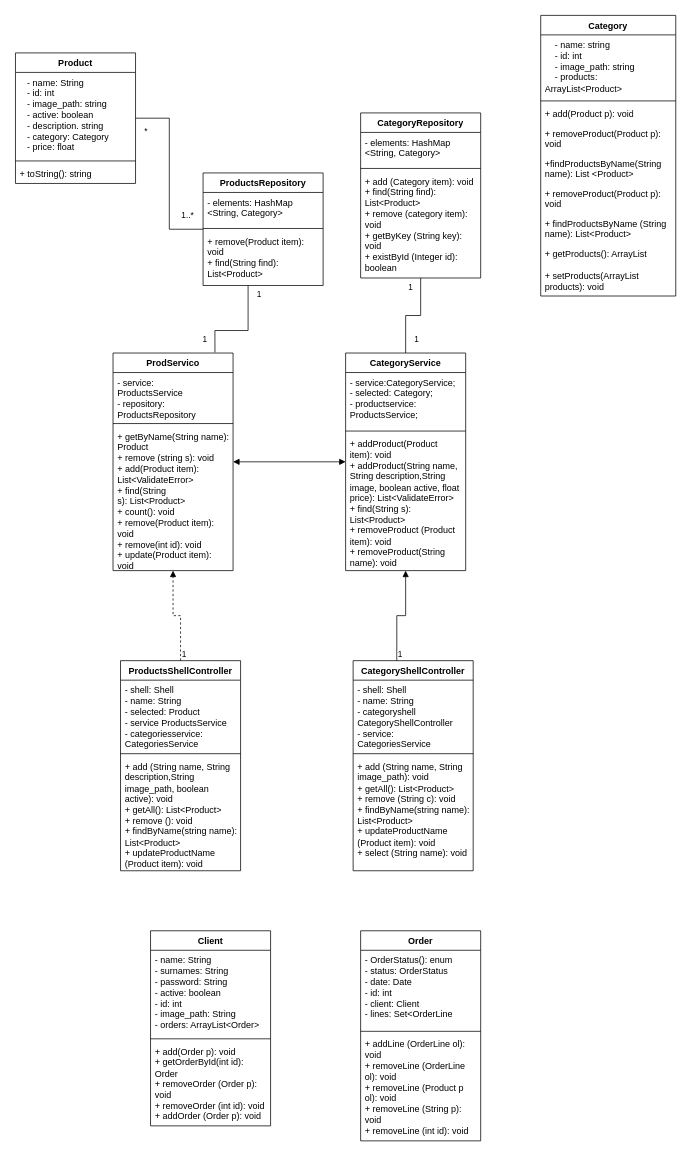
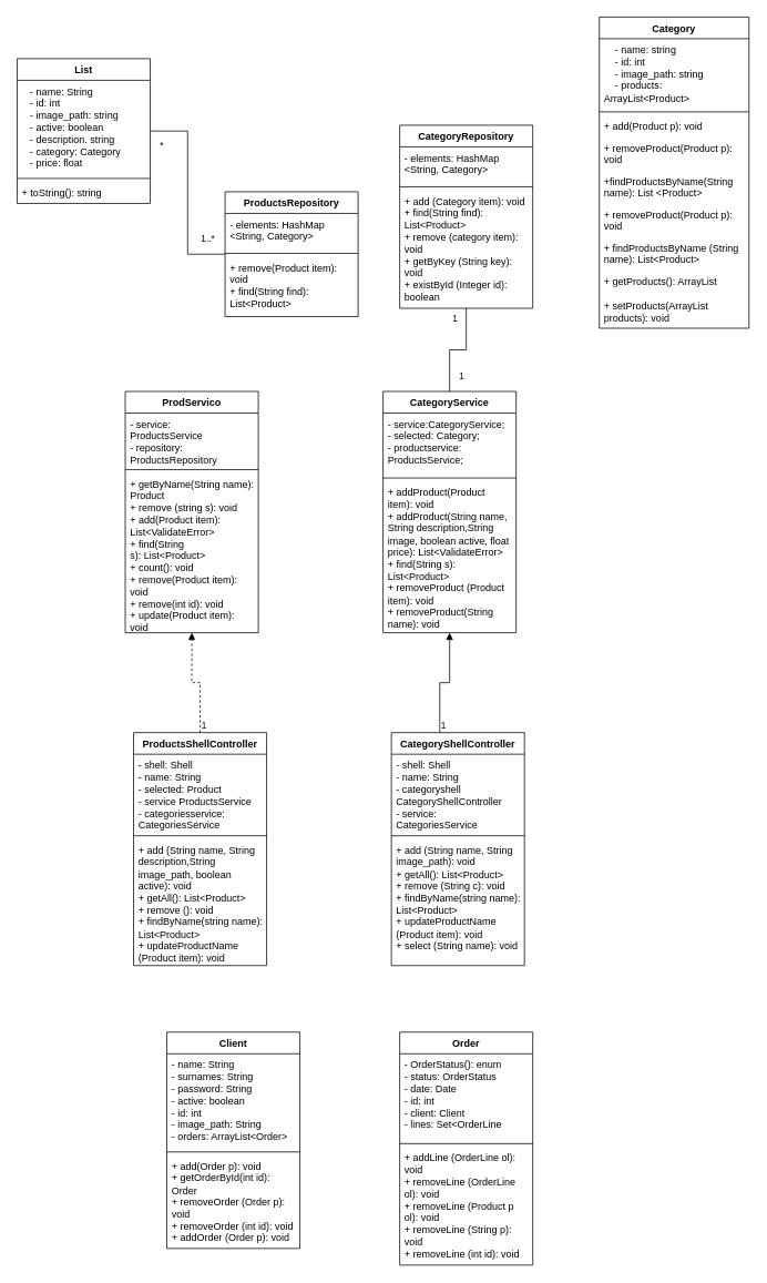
  <mxCell id="0" />
  <mxCell id="1" parent="0" />
- <mxCell id="2" value="Product" style="swimlane;fontStyle=1;align=center;verticalAlign=top;childLayout=stackLayout;horizontal=1;startSize=26;horizontalStack=0;resizeParent=1;resizeParentMax=0;resizeLast=0;collapsible=1;marginBottom=0;whiteSpace=wrap;html=1;" parent="1" vertex="1"><mxGeometry x="20" y="70" width="160" height="174" as="geometry" /></mxCell>
+ <mxCell id="2" value="List" style="swimlane;fontStyle=1;align=center;verticalAlign=top;childLayout=stackLayout;horizontal=1;startSize=26;horizontalStack=0;resizeParent=1;resizeParentMax=0;resizeLast=0;collapsible=1;marginBottom=0;whiteSpace=wrap;html=1;" parent="1" vertex="1"><mxGeometry x="20" y="70" width="160" height="174" as="geometry" /></mxCell>
  <mxCell id="3" value="&lt;div&gt;&amp;nbsp; &amp;nbsp;- name: String&lt;/div&gt;&lt;div&gt;&amp;nbsp; &amp;nbsp;- id: int&lt;/div&gt;&lt;div&gt;&amp;nbsp; &amp;nbsp;- image_path: string&lt;/div&gt;&lt;div&gt;&amp;nbsp; &amp;nbsp;- active: boolean&lt;/div&gt;&lt;div&gt;&amp;nbsp; &amp;nbsp;- description. string&lt;/div&gt;&lt;div&gt;&amp;nbsp; &amp;nbsp;- category: Category&lt;/div&gt;&lt;div&gt;&amp;nbsp; &amp;nbsp;- price: float&lt;/div&gt;" style="text;strokeColor=none;fillColor=none;align=left;verticalAlign=top;spacingLeft=4;spacingRight=4;overflow=hidden;rotatable=0;points=[[0,0.5],[1,0.5]];portConstraint=eastwest;whiteSpace=wrap;html=1;" parent="2" vertex="1"><mxGeometry y="26" width="160" height="114" as="geometry" /></mxCell>
  <mxCell id="4" value="" style="line;strokeWidth=1;fillColor=none;align=left;verticalAlign=middle;spacingTop=-1;spacingLeft=3;spacingRight=3;rotatable=0;labelPosition=right;points=[];portConstraint=eastwest;strokeColor=inherit;" parent="2" vertex="1"><mxGeometry y="140" width="160" height="8" as="geometry" /></mxCell>
  <mxCell id="5" value="+ toString(): string" style="text;strokeColor=none;fillColor=none;align=left;verticalAlign=top;spacingLeft=4;spacingRight=4;overflow=hidden;rotatable=0;points=[[0,0.5],[1,0.5]];portConstraint=eastwest;whiteSpace=wrap;html=1;" parent="2" vertex="1"><mxGeometry y="148" width="160" height="26" as="geometry" /></mxCell>
  <mxCell id="6" value="Category" style="swimlane;fontStyle=1;align=center;verticalAlign=top;childLayout=stackLayout;horizontal=1;startSize=26;horizontalStack=0;resizeParent=1;resizeParentMax=0;resizeLast=0;collapsible=1;marginBottom=0;whiteSpace=wrap;html=1;" parent="1" vertex="1"><mxGeometry x="720" y="20" width="180" height="374" as="geometry" /></mxCell>
  <mxCell id="7" value="&lt;div&gt;&amp;nbsp; &amp;nbsp; - name: string&lt;/div&gt;&lt;div&gt;&amp;nbsp; &amp;nbsp; - id: int&lt;/div&gt;&lt;div&gt;&amp;nbsp; &amp;nbsp; - image_path: string&lt;/div&gt;&lt;div&gt;&lt;span style=&quot;background-color: initial;&quot;&gt;&amp;nbsp; &amp;nbsp; - products:&amp;nbsp;&lt;/span&gt;&lt;br&gt;&lt;/div&gt;ArrayList&amp;lt;Product&amp;gt;" style="text;strokeColor=none;fillColor=none;align=left;verticalAlign=top;spacingLeft=4;spacingRight=4;overflow=hidden;rotatable=0;points=[[0,0.5],[1,0.5]];portConstraint=eastwest;whiteSpace=wrap;html=1;" parent="6" vertex="1"><mxGeometry y="26" width="180" height="84" as="geometry" /></mxCell>
  <mxCell id="8" value="" style="line;strokeWidth=1;fillColor=none;align=left;verticalAlign=middle;spacingTop=-1;spacingLeft=3;spacingRight=3;rotatable=0;labelPosition=right;points=[];portConstraint=eastwest;strokeColor=inherit;" parent="6" vertex="1"><mxGeometry y="110" width="180" height="8" as="geometry" /></mxCell>
  <mxCell id="9" value="+ add(Product p): void" style="text;strokeColor=none;fillColor=none;align=left;verticalAlign=top;spacingLeft=4;spacingRight=4;overflow=hidden;rotatable=0;points=[[0,0.5],[1,0.5]];portConstraint=eastwest;whiteSpace=wrap;html=1;" parent="6" vertex="1"><mxGeometry y="118" width="180" height="26" as="geometry" /></mxCell>
  <mxCell id="10" value="+ removeProduct(Product p): void&amp;nbsp;" style="text;strokeColor=none;fillColor=none;align=left;verticalAlign=top;spacingLeft=4;spacingRight=4;overflow=hidden;rotatable=0;points=[[0,0.5],[1,0.5]];portConstraint=eastwest;whiteSpace=wrap;html=1;" parent="6" vertex="1"><mxGeometry y="144" width="180" height="40" as="geometry" /></mxCell>
  <mxCell id="11" value="+findProductsByName(String name): List &amp;lt;Product&amp;gt;" style="text;strokeColor=none;fillColor=none;align=left;verticalAlign=top;spacingLeft=4;spacingRight=4;overflow=hidden;rotatable=0;points=[[0,0.5],[1,0.5]];portConstraint=eastwest;whiteSpace=wrap;html=1;" parent="6" vertex="1"><mxGeometry y="184" width="180" height="40" as="geometry" /></mxCell>
  <mxCell id="12" value="+ removeProduct(Product p): void" style="text;strokeColor=none;fillColor=none;align=left;verticalAlign=top;spacingLeft=4;spacingRight=4;overflow=hidden;rotatable=0;points=[[0,0.5],[1,0.5]];portConstraint=eastwest;whiteSpace=wrap;html=1;" parent="6" vertex="1"><mxGeometry y="224" width="180" height="40" as="geometry" /></mxCell>
  <mxCell id="13" value="&lt;div&gt;+ findProductsByName (String name): List&amp;lt;Product&amp;gt;&lt;br&gt;&lt;/div&gt;" style="text;strokeColor=none;fillColor=none;align=left;verticalAlign=top;spacingLeft=4;spacingRight=4;overflow=hidden;rotatable=0;points=[[0,0.5],[1,0.5]];portConstraint=eastwest;whiteSpace=wrap;html=1;" parent="6" vertex="1"><mxGeometry y="264" width="180" height="40" as="geometry" /></mxCell>
  <mxCell id="14" value="+ getProducts(): ArrayList" style="text;strokeColor=none;fillColor=none;align=left;verticalAlign=top;spacingLeft=4;spacingRight=4;overflow=hidden;rotatable=0;points=[[0,0.5],[1,0.5]];portConstraint=eastwest;whiteSpace=wrap;html=1;" parent="6" vertex="1"><mxGeometry y="304" width="180" height="30" as="geometry" /></mxCell>
  <mxCell id="15" value="+ setProducts(ArrayList products): void" style="text;strokeColor=none;fillColor=none;align=left;verticalAlign=top;spacingLeft=4;spacingRight=4;overflow=hidden;rotatable=0;points=[[0,0.5],[1,0.5]];portConstraint=eastwest;whiteSpace=wrap;html=1;" parent="6" vertex="1"><mxGeometry y="334" width="180" height="40" as="geometry" /></mxCell>
  <mxCell id="16" value="ProdServico" style="swimlane;fontStyle=1;align=center;verticalAlign=top;childLayout=stackLayout;horizontal=1;startSize=26;horizontalStack=0;resizeParent=1;resizeParentMax=0;resizeLast=0;collapsible=1;marginBottom=0;whiteSpace=wrap;html=1;" parent="1" vertex="1"><mxGeometry x="150" y="470" width="160" height="290" as="geometry" /></mxCell>
  <mxCell id="17" value="&lt;div&gt;- service:&lt;/div&gt;ProductsService&amp;nbsp;&lt;div&gt;-&lt;span style=&quot;background-color: initial;&quot;&gt;&amp;nbsp;repository:&amp;nbsp;&lt;/span&gt;&lt;/div&gt;ProductsRepository" style="text;strokeColor=none;fillColor=none;align=left;verticalAlign=top;spacingLeft=4;spacingRight=4;overflow=hidden;rotatable=0;points=[[0,0.5],[1,0.5]];portConstraint=eastwest;whiteSpace=wrap;html=1;" parent="16" vertex="1"><mxGeometry y="26" width="160" height="64" as="geometry" /></mxCell>
  <mxCell id="18" value="" style="line;strokeWidth=1;fillColor=none;align=left;verticalAlign=middle;spacingTop=-1;spacingLeft=3;spacingRight=3;rotatable=0;labelPosition=right;points=[];portConstraint=eastwest;strokeColor=inherit;" parent="16" vertex="1"><mxGeometry y="90" width="160" height="8" as="geometry" /></mxCell>
  <mxCell id="19" value="+ getByName(String name): Product&lt;br&gt;+ remove (string s): void&lt;br&gt;+ add(Product item): List&amp;lt;ValidateError&amp;gt;&lt;br&gt;+ find(String s):&amp;nbsp;List&amp;lt;Product&amp;gt;&amp;nbsp;&lt;br&gt;+ count(): void&lt;br&gt;+&amp;nbsp;remove(Product item): void&lt;br&gt;+&amp;nbsp;remove(int id): void&lt;br&gt;+&amp;nbsp;update(Product item): void&lt;br&gt;&lt;br&gt;" style="text;strokeColor=none;fillColor=none;align=left;verticalAlign=top;spacingLeft=4;spacingRight=4;overflow=hidden;rotatable=0;points=[[0,0.5],[1,0.5]];portConstraint=eastwest;whiteSpace=wrap;html=1;" parent="16" vertex="1"><mxGeometry y="98" width="160" height="192" as="geometry" /></mxCell>
  <mxCell id="20" value="CategoryService" style="swimlane;fontStyle=1;align=center;verticalAlign=top;childLayout=stackLayout;horizontal=1;startSize=26;horizontalStack=0;resizeParent=1;resizeParentMax=0;resizeLast=0;collapsible=1;marginBottom=0;whiteSpace=wrap;html=1;" parent="1" vertex="1"><mxGeometry x="460" y="470" width="160" height="290" as="geometry" /></mxCell>
  <mxCell id="21" value="- service:CategoryService;&lt;br&gt;- selected: Category;&lt;br&gt;- productservice: ProductsService;" style="text;strokeColor=none;fillColor=none;align=left;verticalAlign=top;spacingLeft=4;spacingRight=4;overflow=hidden;rotatable=0;points=[[0,0.5],[1,0.5]];portConstraint=eastwest;whiteSpace=wrap;html=1;" parent="20" vertex="1"><mxGeometry y="26" width="160" height="74" as="geometry" /></mxCell>
  <mxCell id="22" value="" style="line;strokeWidth=1;fillColor=none;align=left;verticalAlign=middle;spacingTop=-1;spacingLeft=3;spacingRight=3;rotatable=0;labelPosition=right;points=[];portConstraint=eastwest;strokeColor=inherit;" parent="20" vertex="1"><mxGeometry y="100" width="160" height="8" as="geometry" /></mxCell>
  <mxCell id="23" value="+ addProduct(Product item): void&lt;br&gt;+ addProduct(String name, String description,String image, boolean active, float price): List&amp;lt;ValidateError&amp;gt;&lt;br&gt;+ find(String s): List&amp;lt;Product&amp;gt;&lt;br&gt;+ removeProduct (Product item): void&lt;br&gt;+ removeProduct(String name): void&lt;br&gt;" style="text;strokeColor=none;fillColor=none;align=left;verticalAlign=top;spacingLeft=4;spacingRight=4;overflow=hidden;rotatable=0;points=[[0,0.5],[1,0.5]];portConstraint=eastwest;whiteSpace=wrap;html=1;" parent="20" vertex="1"><mxGeometry y="108" width="160" height="182" as="geometry" /></mxCell>
- <mxCell id="24" value="" style="endArrow=block;startArrow=block;endFill=1;startFill=1;html=1;rounded=0;" parent="1" source="16" target="20" edge="1"><mxGeometry width="160" relative="1" as="geometry"><mxPoint x="660" y="540" as="sourcePoint" /><mxPoint x="820" y="540" as="targetPoint" /></mxGeometry></mxCell>
  <mxCell id="25" value="ProductsRepository" style="swimlane;fontStyle=1;align=center;verticalAlign=top;childLayout=stackLayout;horizontal=1;startSize=26;horizontalStack=0;resizeParent=1;resizeParentMax=0;resizeLast=0;collapsible=1;marginBottom=0;whiteSpace=wrap;html=1;" parent="1" vertex="1"><mxGeometry x="270" y="230" width="160" height="150" as="geometry" /></mxCell>
  <mxCell id="26" value="- elements: HashMap &amp;lt;String, Category&amp;gt;" style="text;strokeColor=none;fillColor=none;align=left;verticalAlign=top;spacingLeft=4;spacingRight=4;overflow=hidden;rotatable=0;points=[[0,0.5],[1,0.5]];portConstraint=eastwest;whiteSpace=wrap;html=1;" parent="25" vertex="1"><mxGeometry y="26" width="160" height="44" as="geometry" /></mxCell>
  <mxCell id="27" value="" style="line;strokeWidth=1;fillColor=none;align=left;verticalAlign=middle;spacingTop=-1;spacingLeft=3;spacingRight=3;rotatable=0;labelPosition=right;points=[];portConstraint=eastwest;strokeColor=inherit;" parent="25" vertex="1"><mxGeometry y="70" width="160" height="8" as="geometry" /></mxCell>
  <mxCell id="28" value="+ remove(Product item): void&lt;br&gt;+ find(String find): List&amp;lt;Product&amp;gt;&amp;nbsp;" style="text;strokeColor=none;fillColor=none;align=left;verticalAlign=top;spacingLeft=4;spacingRight=4;overflow=hidden;rotatable=0;points=[[0,0.5],[1,0.5]];portConstraint=eastwest;whiteSpace=wrap;html=1;" parent="25" vertex="1"><mxGeometry y="78" width="160" height="72" as="geometry" /></mxCell>
  <mxCell id="29" value="" style="endArrow=none;html=1;edgeStyle=orthogonalEdgeStyle;rounded=0;" parent="1" source="2" target="25" edge="1"><mxGeometry relative="1" as="geometry"><mxPoint x="180" y="730" as="sourcePoint" /><mxPoint x="340" y="730" as="targetPoint" /></mxGeometry></mxCell>
  <mxCell id="30" value="*" style="edgeLabel;resizable=0;html=1;align=left;verticalAlign=bottom;" parent="29" connectable="0" vertex="1"><mxGeometry x="-1" relative="1" as="geometry"><mxPoint x="10" y="26" as="offset" /></mxGeometry></mxCell>
  <mxCell id="31" value="1..*" style="edgeLabel;resizable=0;html=1;align=right;verticalAlign=bottom;" parent="29" connectable="0" vertex="1"><mxGeometry x="1" relative="1" as="geometry"><mxPoint x="-12" y="-11" as="offset" /></mxGeometry></mxCell>
- <mxCell id="32" value="" style="endArrow=none;html=1;edgeStyle=orthogonalEdgeStyle;rounded=0;entryX=0.849;entryY=-0.003;entryDx=0;entryDy=0;entryPerimeter=0;" parent="1" source="25" target="16" edge="1"><mxGeometry relative="1" as="geometry"><mxPoint x="180" y="730" as="sourcePoint" /><mxPoint x="340" y="730" as="targetPoint" /><Array as="points"><mxPoint x="330" y="440" /><mxPoint x="286" y="440" /></Array></mxGeometry></mxCell>
- <mxCell id="33" value="1" style="edgeLabel;resizable=0;html=1;align=left;verticalAlign=bottom;" parent="32" connectable="0" vertex="1"><mxGeometry x="-1" relative="1" as="geometry"><mxPoint x="10" y="20" as="offset" /></mxGeometry></mxCell>
- <mxCell id="34" value="1" style="edgeLabel;resizable=0;html=1;align=right;verticalAlign=bottom;" parent="32" connectable="0" vertex="1"><mxGeometry x="1" relative="1" as="geometry"><mxPoint x="-10" y="-9" as="offset" /></mxGeometry></mxCell>
  <mxCell id="35" value="ProductsShellController" style="swimlane;fontStyle=1;align=center;verticalAlign=top;childLayout=stackLayout;horizontal=1;startSize=26;horizontalStack=0;resizeParent=1;resizeParentMax=0;resizeLast=0;collapsible=1;marginBottom=0;whiteSpace=wrap;html=1;" vertex="1" parent="1"><mxGeometry x="160" y="880" width="160" height="280" as="geometry" /></mxCell>
  <mxCell id="36" value="- shell: Shell&lt;br&gt;- name: String&lt;br&gt;- selected: Product&lt;br&gt;- service ProductsService&lt;br&gt;- categoriesservice: CategoriesService" style="text;strokeColor=none;fillColor=none;align=left;verticalAlign=top;spacingLeft=4;spacingRight=4;overflow=hidden;rotatable=0;points=[[0,0.5],[1,0.5]];portConstraint=eastwest;whiteSpace=wrap;html=1;" vertex="1" parent="35"><mxGeometry y="26" width="160" height="94" as="geometry" /></mxCell>
  <mxCell id="37" value="" style="line;strokeWidth=1;fillColor=none;align=left;verticalAlign=middle;spacingTop=-1;spacingLeft=3;spacingRight=3;rotatable=0;labelPosition=right;points=[];portConstraint=eastwest;strokeColor=inherit;" vertex="1" parent="35"><mxGeometry y="120" width="160" height="8" as="geometry" /></mxCell>
  <mxCell id="38" value="+ add (String name, String description,String image_path, boolean active): void&lt;br style=&quot;border-color: var(--border-color);&quot;&gt;+ getAll(): List&amp;lt;Product&amp;gt;&lt;br style=&quot;border-color: var(--border-color);&quot;&gt;+ remove (): void&lt;br style=&quot;border-color: var(--border-color);&quot;&gt;+ findByName(string name): List&amp;lt;Product&amp;gt;&lt;br&gt;+ updateProductName (Product item): void" style="text;strokeColor=none;fillColor=none;align=left;verticalAlign=top;spacingLeft=4;spacingRight=4;overflow=hidden;rotatable=0;points=[[0,0.5],[1,0.5]];portConstraint=eastwest;whiteSpace=wrap;html=1;" vertex="1" parent="35"><mxGeometry y="128" width="160" height="152" as="geometry" /></mxCell>
  <mxCell id="39" value="" style="endArrow=block;endFill=1;html=1;edgeStyle=orthogonalEdgeStyle;align=left;verticalAlign=top;rounded=0;dashed=1;" edge="1" parent="1" source="35" target="16"><mxGeometry x="-0.367" y="-30" relative="1" as="geometry"><mxPoint x="340" y="910" as="sourcePoint" /><mxPoint x="500" y="910" as="targetPoint" /><Array as="points"><mxPoint x="240" y="820" /><mxPoint x="230" y="820" /></Array><mxPoint as="offset" /></mxGeometry></mxCell>
  <mxCell id="40" value="1" style="edgeLabel;resizable=0;html=1;align=left;verticalAlign=bottom;" connectable="0" vertex="1" parent="39"><mxGeometry x="-1" relative="1" as="geometry" /></mxCell>
  <mxCell id="41" value="CategoryRepository" style="swimlane;fontStyle=1;align=center;verticalAlign=top;childLayout=stackLayout;horizontal=1;startSize=26;horizontalStack=0;resizeParent=1;resizeParentMax=0;resizeLast=0;collapsible=1;marginBottom=0;whiteSpace=wrap;html=1;" vertex="1" parent="1"><mxGeometry x="480" y="150" width="160" height="220" as="geometry" /></mxCell>
  <mxCell id="42" value="- elements: HashMap &amp;lt;String, Category&amp;gt;" style="text;strokeColor=none;fillColor=none;align=left;verticalAlign=top;spacingLeft=4;spacingRight=4;overflow=hidden;rotatable=0;points=[[0,0.5],[1,0.5]];portConstraint=eastwest;whiteSpace=wrap;html=1;" vertex="1" parent="41"><mxGeometry y="26" width="160" height="44" as="geometry" /></mxCell>
  <mxCell id="43" value="" style="line;strokeWidth=1;fillColor=none;align=left;verticalAlign=middle;spacingTop=-1;spacingLeft=3;spacingRight=3;rotatable=0;labelPosition=right;points=[];portConstraint=eastwest;strokeColor=inherit;" vertex="1" parent="41"><mxGeometry y="70" width="160" height="8" as="geometry" /></mxCell>
  <mxCell id="44" value="+ add (Category item): void&lt;br&gt;+ find(String find): List&amp;lt;Product&amp;gt;&amp;nbsp;&lt;br&gt;+ remove (category item): void&lt;br&gt;+ getByKey (String key): void&lt;br&gt;+ existById (Integer id): boolean" style="text;strokeColor=none;fillColor=none;align=left;verticalAlign=top;spacingLeft=4;spacingRight=4;overflow=hidden;rotatable=0;points=[[0,0.5],[1,0.5]];portConstraint=eastwest;whiteSpace=wrap;html=1;" vertex="1" parent="41"><mxGeometry y="78" width="160" height="142" as="geometry" /></mxCell>
  <mxCell id="45" value="CategoryShellController" style="swimlane;fontStyle=1;align=center;verticalAlign=top;childLayout=stackLayout;horizontal=1;startSize=26;horizontalStack=0;resizeParent=1;resizeParentMax=0;resizeLast=0;collapsible=1;marginBottom=0;whiteSpace=wrap;html=1;" vertex="1" parent="1"><mxGeometry x="470" y="880" width="160" height="280" as="geometry" /></mxCell>
  <mxCell id="46" value="- shell: Shell&lt;br&gt;- name: String&lt;br&gt;- categoryshell CategoryShellController&lt;br&gt;- service: CategoriesService" style="text;strokeColor=none;fillColor=none;align=left;verticalAlign=top;spacingLeft=4;spacingRight=4;overflow=hidden;rotatable=0;points=[[0,0.5],[1,0.5]];portConstraint=eastwest;whiteSpace=wrap;html=1;" vertex="1" parent="45"><mxGeometry y="26" width="160" height="94" as="geometry" /></mxCell>
  <mxCell id="47" value="" style="line;strokeWidth=1;fillColor=none;align=left;verticalAlign=middle;spacingTop=-1;spacingLeft=3;spacingRight=3;rotatable=0;labelPosition=right;points=[];portConstraint=eastwest;strokeColor=inherit;" vertex="1" parent="45"><mxGeometry y="120" width="160" height="8" as="geometry" /></mxCell>
  <mxCell id="48" value="+ add (String name, String image_path): void&lt;br style=&quot;border-color: var(--border-color);&quot;&gt;+ getAll(): List&amp;lt;Product&amp;gt;&lt;br style=&quot;border-color: var(--border-color);&quot;&gt;+ remove (String c): void&lt;br style=&quot;border-color: var(--border-color);&quot;&gt;+ findByName(string name): List&amp;lt;Product&amp;gt;&lt;br&gt;+ updateProductName (Product item): void&lt;br&gt;+ select (String name): void" style="text;strokeColor=none;fillColor=none;align=left;verticalAlign=top;spacingLeft=4;spacingRight=4;overflow=hidden;rotatable=0;points=[[0,0.5],[1,0.5]];portConstraint=eastwest;whiteSpace=wrap;html=1;" vertex="1" parent="45"><mxGeometry y="128" width="160" height="152" as="geometry" /></mxCell>
  <mxCell id="49" value="" style="endArrow=block;endFill=1;html=1;edgeStyle=orthogonalEdgeStyle;align=left;verticalAlign=top;rounded=0;exitX=0.364;exitY=0.001;exitDx=0;exitDy=0;exitPerimeter=0;" edge="1" parent="1" source="45" target="20"><mxGeometry x="-1" relative="1" as="geometry"><mxPoint x="270" y="930" as="sourcePoint" /><mxPoint x="430" y="930" as="targetPoint" /></mxGeometry></mxCell>
  <mxCell id="50" value="1" style="edgeLabel;resizable=0;html=1;align=left;verticalAlign=bottom;" connectable="0" vertex="1" parent="49"><mxGeometry x="-1" relative="1" as="geometry" /></mxCell>
  <mxCell id="51" value="" style="endArrow=none;html=1;edgeStyle=orthogonalEdgeStyle;rounded=0;" edge="1" parent="1" source="20" target="41"><mxGeometry relative="1" as="geometry"><mxPoint x="600" y="540" as="sourcePoint" /><mxPoint x="760" y="540" as="targetPoint" /></mxGeometry></mxCell>
  <mxCell id="52" value="1" style="edgeLabel;resizable=0;html=1;align=left;verticalAlign=bottom;" connectable="0" vertex="1" parent="51"><mxGeometry x="-1" relative="1" as="geometry"><mxPoint x="10" y="-10" as="offset" /></mxGeometry></mxCell>
  <mxCell id="53" value="1" style="edgeLabel;resizable=0;html=1;align=right;verticalAlign=bottom;" connectable="0" vertex="1" parent="51"><mxGeometry x="1" relative="1" as="geometry"><mxPoint x="-10" y="20" as="offset" /></mxGeometry></mxCell>
  <mxCell id="54" value="Order" style="swimlane;fontStyle=1;align=center;verticalAlign=top;childLayout=stackLayout;horizontal=1;startSize=26;horizontalStack=0;resizeParent=1;resizeParentMax=0;resizeLast=0;collapsible=1;marginBottom=0;whiteSpace=wrap;html=1;" vertex="1" parent="1"><mxGeometry x="480" y="1240" width="160" height="280" as="geometry" /></mxCell>
  <mxCell id="55" value="- OrderStatus(): enum&lt;br&gt;- status: OrderStatus&lt;br&gt;- date: Date&lt;br&gt;- id: int&lt;br&gt;- client: Client&lt;br&gt;- lines: Set&amp;lt;OrderLine" style="text;strokeColor=none;fillColor=none;align=left;verticalAlign=top;spacingLeft=4;spacingRight=4;overflow=hidden;rotatable=0;points=[[0,0.5],[1,0.5]];portConstraint=eastwest;whiteSpace=wrap;html=1;" vertex="1" parent="54"><mxGeometry y="26" width="160" height="104" as="geometry" /></mxCell>
  <mxCell id="56" value="" style="line;strokeWidth=1;fillColor=none;align=left;verticalAlign=middle;spacingTop=-1;spacingLeft=3;spacingRight=3;rotatable=0;labelPosition=right;points=[];portConstraint=eastwest;strokeColor=inherit;" vertex="1" parent="54"><mxGeometry y="130" width="160" height="8" as="geometry" /></mxCell>
  <mxCell id="57" value="+ addLine (OrderLine ol): void&lt;br&gt;+ removeLine (OrderLine ol): void&lt;br&gt;+ removeLine (Product p ol): void&lt;br&gt;+ removeLine (String p): void&lt;br&gt;+ removeLine (int id): void" style="text;strokeColor=none;fillColor=none;align=left;verticalAlign=top;spacingLeft=4;spacingRight=4;overflow=hidden;rotatable=0;points=[[0,0.5],[1,0.5]];portConstraint=eastwest;whiteSpace=wrap;html=1;" vertex="1" parent="54"><mxGeometry y="138" width="160" height="142" as="geometry" /></mxCell>
  <mxCell id="58" value="Client" style="swimlane;fontStyle=1;align=center;verticalAlign=top;childLayout=stackLayout;horizontal=1;startSize=26;horizontalStack=0;resizeParent=1;resizeParentMax=0;resizeLast=0;collapsible=1;marginBottom=0;whiteSpace=wrap;html=1;" vertex="1" parent="1"><mxGeometry x="200" y="1240" width="160" height="260" as="geometry" /></mxCell>
  <mxCell id="59" value="- name: String&lt;br&gt;- surnames: String&lt;br&gt;- password: String&lt;br&gt;- active: boolean&lt;br&gt;- id: int&lt;br&gt;- image_path: String&lt;br&gt;- orders: ArrayList&amp;lt;Order&amp;gt;" style="text;strokeColor=none;fillColor=none;align=left;verticalAlign=top;spacingLeft=4;spacingRight=4;overflow=hidden;rotatable=0;points=[[0,0.5],[1,0.5]];portConstraint=eastwest;whiteSpace=wrap;html=1;" vertex="1" parent="58"><mxGeometry y="26" width="160" height="114" as="geometry" /></mxCell>
  <mxCell id="60" value="" style="line;strokeWidth=1;fillColor=none;align=left;verticalAlign=middle;spacingTop=-1;spacingLeft=3;spacingRight=3;rotatable=0;labelPosition=right;points=[];portConstraint=eastwest;strokeColor=inherit;" vertex="1" parent="58"><mxGeometry y="140" width="160" height="8" as="geometry" /></mxCell>
  <mxCell id="61" value="+ add(Order p): void&lt;br&gt;+ getOrderById(int id): Order&lt;br&gt;+ removeOrder (Order p): void&lt;br&gt;+ removeOrder (int id): void&lt;br&gt;+ addOrder (Order p): void" style="text;strokeColor=none;fillColor=none;align=left;verticalAlign=top;spacingLeft=4;spacingRight=4;overflow=hidden;rotatable=0;points=[[0,0.5],[1,0.5]];portConstraint=eastwest;whiteSpace=wrap;html=1;" vertex="1" parent="58"><mxGeometry y="148" width="160" height="112" as="geometry" /></mxCell>
